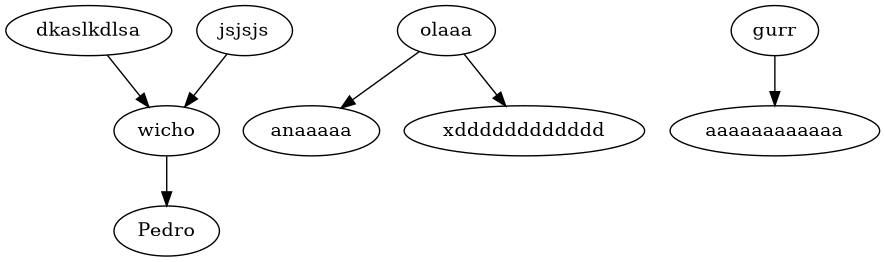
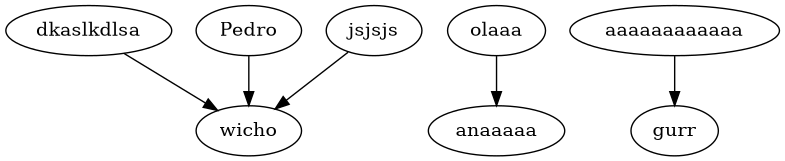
  digraph {
    node [shape=oval]
    n1 [label=dkaslkdlsa]
    n2 [label=wicho]
    n3 [label=olaaa]
    n4 [label=anaaaaa]
-   n5 [label=xdddddddddddd]
    n6 [label=Pedro]
    n7 [label=gurr]
    n8 [label=aaaaaaaaaaaa]
    n9 [label=jsjsjs]
    n1 -> n2
-   n2 -> n6
+   n6 -> n2
    n3 -> n4
-   n3 -> n5
-   n7 -> n8
+   n8 -> n7
    n9 -> n2
  }
